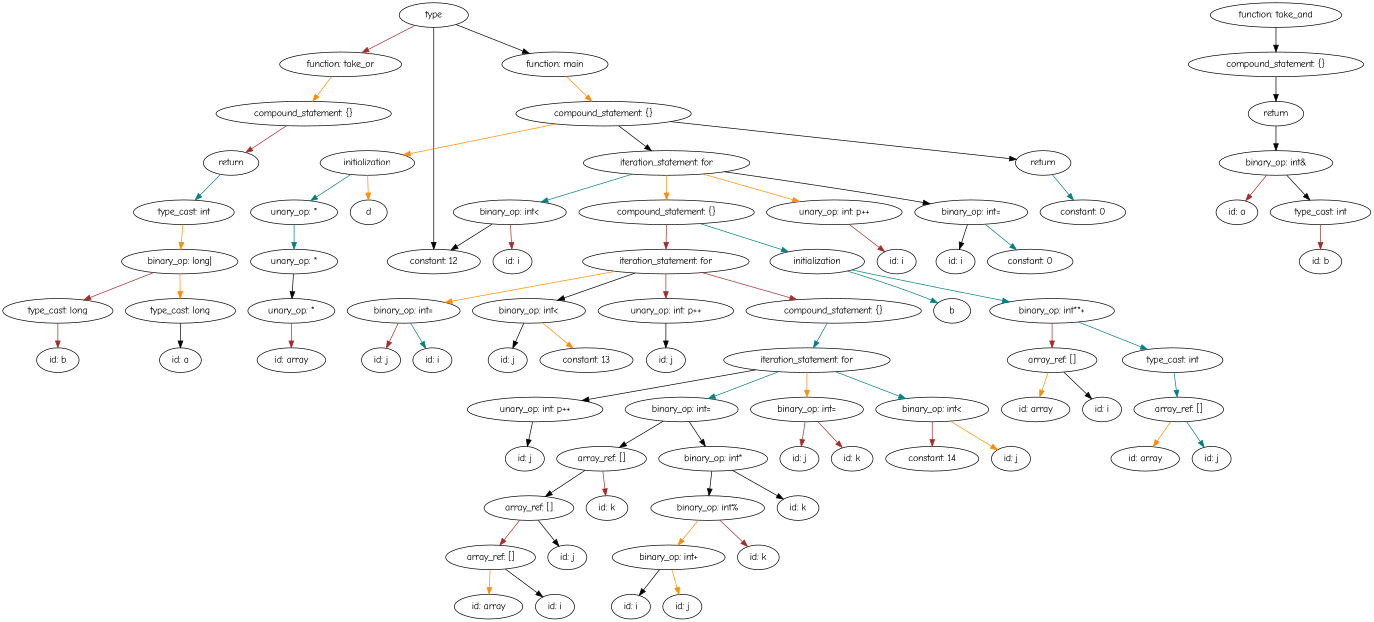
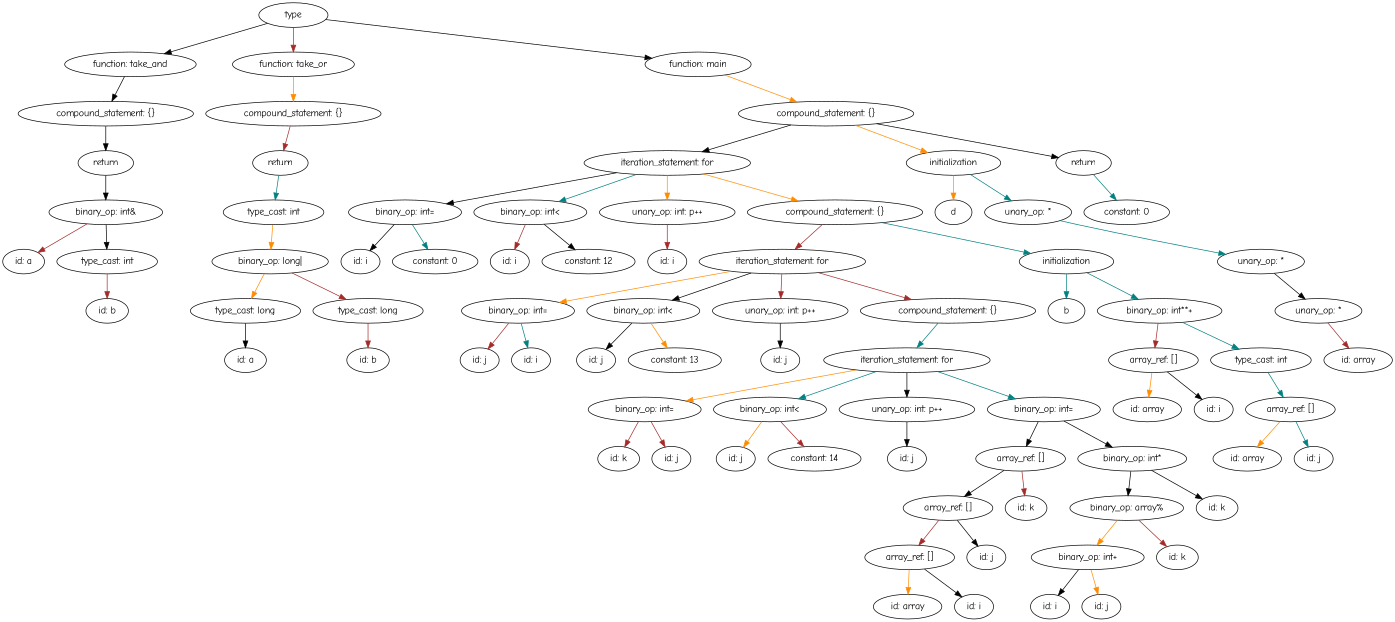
  strict digraph {
    fontname="Comic Neue"
    node [fontname="Comic Neue"]
    edge [color=black fontname="Comic Neue"]
    n1 [height=0.5 label=type width=1.4082]
    n2 [height=0.5 label="function: take_and" width=2.672]
    n3 [height=0.5 label="function: take_or" width=2.4734]
    n4 [height=0.5 label="function: main" width=2.1528]
    n5 [height=0.5 label="compound_statement: {}" width=3.5566]
    n6 [height=0.5 label="compound_statement: {}" width=3.5566]
    n7 [height=0.5 label="compound_statement: {}" width=3.5566]
    n8 [height=0.5 label=return width=1.125]
    n9 [height=0.5 label=return width=1.125]
    n10 [height=0.5 label="iteration_statement: for" width=3.3761]
    n11 [height=0.5 label=initialization width=1.9167]
    n12 [height=0.5 label=return width=1.125]
    n13 [height=0.5 label="binary_op: int&" width=2.3109]
    n14 [height=0.5 label="type_cast: int" width=2.0417]
    n15 [height=0.5 label="binary_op: int=" width=2.2929]
    n16 [height=0.5 label="binary_op: int<" width=2.2929]
    n17 [height=0.5 label="unary_op: int: p++" width=2.75]
    n18 [height=0.5 label="compound_statement: {}" width=3.5566]
    n19 [height=0.5 label=d width=0.75]
    n20 [height=0.5 label="unary_op: *" width=1.7693]
    n21 [height=0.5 label="constant: 0" width=1.7361]
    n22 [height=0.5 label="id: a" width=0.84854]
    n23 [height=0.5 label="type_cast: int" width=2.0417]
    n24 [height=0.5 label="binary_op: long|" width=2.3651]
    n25 [height=0.5 label="id: i" width=0.79437]
    n26 [height=0.5 label="constant: 0" width=1.7361]
    n27 [height=0.5 label="id: i" width=0.79437]
    n28 [height=0.5 label="constant: 12" width=1.8957]
    n29 [height=0.5 label="id: i" width=0.79437]
    n30 [height=0.5 label="iteration_statement: for" width=3.3761]
    n31 [height=0.5 label=initialization width=1.9167]
    n32 [height=0.5 label="unary_op: *" width=1.7693]
    n33 [height=0.5 label="id: b" width=0.86659]
    n34 [height=0.5 label="type_cast: long" width=2.2387]
    n35 [height=0.5 label="type_cast: long" width=2.2387]
    n36 [height=0.5 label="binary_op: int=" width=2.2929]
    n37 [height=0.5 label="binary_op: int<" width=2.2929]
    n38 [height=0.5 label="unary_op: int: p++" width=2.75]
    n39 [height=0.5 label="compound_statement: {}" width=3.5566]
    n40 [height=0.5 label=b width=0.75]
    n41 [height=0.5 label="binary_op: int**+" width=2.5278]
    n42 [height=0.5 label="unary_op: *" width=1.7693]
    n43 [height=0.5 label="id: a" width=0.84854]
    n44 [height=0.5 label="id: b" width=0.86659]
    n45 [height=0.5 label="id: j" width=0.79437]
    n46 [height=0.5 label="id: i" width=0.79437]
    n47 [height=0.5 label="id: j" width=0.79437]
    n48 [height=0.5 label="constant: 13" width=1.8957]
    n49 [height=0.5 label="id: j" width=0.79437]
    n50 [height=0.5 label="iteration_statement: for" width=3.3761]
    n51 [height=0.5 label="array_ref: []" width=1.8234]
    n52 [height=0.5 label="type_cast: int" width=2.0417]
    n53 [height=0.5 label="id: array" width=1.3902]
    n54 [height=0.5 label="binary_op: int=" width=2.2929]
    n55 [height=0.5 label="binary_op: int<" width=2.2929]
    n56 [height=0.5 label="unary_op: int: p++" width=2.75]
    n57 [height=0.5 label="binary_op: int=" width=2.2929]
    n58 [height=0.5 label="id: array" width=1.3902]
    n59 [height=0.5 label="id: i" width=0.79437]
    n60 [height=0.5 label="array_ref: []" width=1.8234]
    n61 [height=0.5 label="id: k" width=0.84854]
    n62 [height=0.5 label="id: j" width=0.79437]
    n63 [height=0.5 label="id: j" width=0.79437]
    n64 [height=0.5 label="constant: 14" width=1.8957]
    n65 [height=0.5 label="id: j" width=0.79437]
    n66 [height=0.5 label="array_ref: []" width=1.8234]
    n67 [height=0.5 label="binary_op: int*" width=2.2083]
    n68 [height=0.5 label="id: array" width=1.3902]
    n69 [height=0.5 label="id: j" width=0.79437]
    n70 [height=0.5 label="array_ref: []" width=1.8234]
    n71 [height=0.5 label="id: k" width=0.84854]
-   n72 [height=0.5 label="binary_op: int%" width=2.3109]
+   n72 [height=0.5 label="binary_op: array%" width=2.3109]
    n73 [height=0.5 label="id: k" width=0.84854]
    n74 [height=0.5 label="array_ref: []" width=1.8234]
    n75 [height=0.5 label="id: j" width=0.79437]
    n76 [height=0.5 label="binary_op: int+" width=2.2929]
    n77 [height=0.5 label="id: k" width=0.84854]
    n78 [height=0.5 label="id: array" width=1.3902]
    n79 [height=0.5 label="id: i" width=0.79437]
    n80 [height=0.5 label="id: i" width=0.79437]
    n81 [height=0.5 label="id: j" width=0.79437]
-   n1 -> n28
+   n1 -> n2
    n1 -> n3 [color=brown]
    n1 -> n4
    n2 -> n5
    n3 -> n6 [color=darkorange]
    n4 -> n7 [color=darkorange]
    n5 -> n8
    n6 -> n9 [color=brown]
    n7 -> n10
    n7 -> n11 [color=darkorange]
    n7 -> n12
    n8 -> n13
    n9 -> n14 [color=teal]
    n10 -> n15
    n10 -> n16 [color=teal]
    n10 -> n17 [color=darkorange]
    n10 -> n18 [color=darkorange]
    n11 -> n19 [color=darkorange]
    n11 -> n20 [color=teal]
    n12 -> n21 [color=teal]
    n13 -> n22 [color=brown]
    n13 -> n23
    n14 -> n24 [color=darkorange]
    n15 -> n25
    n15 -> n26 [color=teal]
    n16 -> n27 [color=brown]
    n16 -> n28
    n17 -> n29 [color=brown]
    n18 -> n30 [color=brown]
    n18 -> n31 [color=teal]
    n20 -> n32 [color=teal]
    n23 -> n33 [color=brown]
    n24 -> n34 [color=darkorange]
    n24 -> n35 [color=brown]
    n30 -> n36 [color=darkorange]
    n30 -> n37
    n30 -> n38 [color=brown]
    n30 -> n39 [color=brown]
    n31 -> n40 [color=teal]
    n31 -> n41 [color=teal]
    n32 -> n42
    n34 -> n43
    n35 -> n44 [color=brown]
    n36 -> n45 [color=brown]
    n36 -> n46 [color=teal]
    n37 -> n47
    n37 -> n48 [color=darkorange]
    n38 -> n49
    n39 -> n50 [color=teal]
    n41 -> n51 [color=brown]
    n41 -> n52 [color=teal]
    n42 -> n53 [color=brown]
    n50 -> n54 [color=darkorange]
    n50 -> n55 [color=teal]
    n50 -> n56
    n50 -> n57 [color=teal]
    n51 -> n58 [color=darkorange]
    n51 -> n59
    n52 -> n60 [color=teal]
    n54 -> n61 [color=brown]
    n54 -> n62 [color=brown]
    n55 -> n63 [color=darkorange]
    n55 -> n64 [color=brown]
    n56 -> n65
    n57 -> n66
    n57 -> n67
    n60 -> n68 [color=darkorange]
    n60 -> n69 [color=teal]
    n66 -> n70
    n66 -> n71 [color=brown]
    n67 -> n72
    n67 -> n73
    n70 -> n74 [color=brown]
    n70 -> n75
    n72 -> n76 [color=darkorange]
    n72 -> n77 [color=brown]
    n74 -> n78 [color=darkorange]
    n74 -> n79
    n76 -> n80
    n76 -> n81 [color=darkorange]
  }
